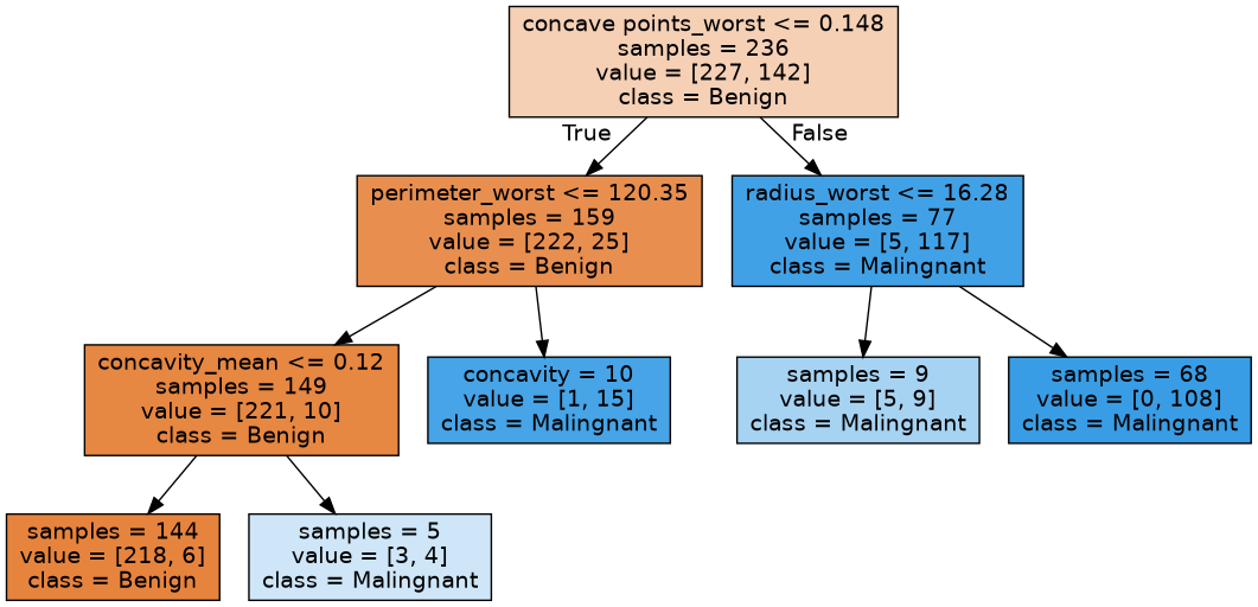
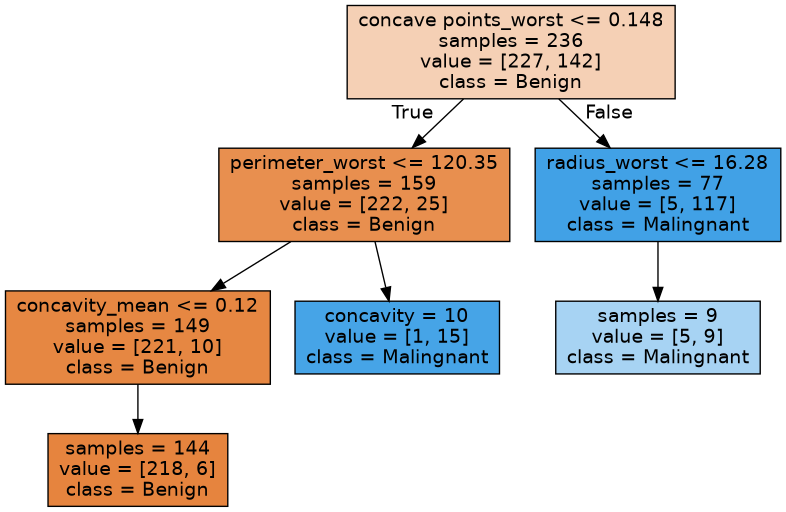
  digraph {
    node [color=black fontname=helvetica shape=box style=filled]
    edge [fontname=helvetica]
    n1 [fillcolor="#f5d0b5" label="concave points_worst <= 0.148\nsamples = 236\nvalue = [227, 142]\nclass = Benign"]
    n2 [fillcolor="#e88f4f" label="perimeter_worst <= 120.35\nsamples = 159\nvalue = [222, 25]\nclass = Benign"]
    n3 [fillcolor="#41a1e6" label="radius_worst <= 16.28\nsamples = 77\nvalue = [5, 117]\nclass = Malingnant"]
    n4 [fillcolor="#e68742" label="concavity_mean <= 0.12\nsamples = 149\nvalue = [221, 10]\nclass = Benign"]
    n5 [fillcolor="#46a4e7" label="concavity = 10\nvalue = [1, 15]\nclass = Malingnant"]
    n6 [fillcolor="#a7d3f3" label="samples = 9\nvalue = [5, 9]\nclass = Malingnant"]
-   n7 [fillcolor="#399de5" label="samples = 68\nvalue = [0, 108]\nclass = Malingnant"]
    n8 [fillcolor="#e6843e" label="samples = 144\nvalue = [218, 6]\nclass = Benign"]
-   n9 [fillcolor="#cee6f8" label="samples = 5\nvalue = [3, 4]\nclass = Malingnant"]
    n1 -> n2 [headlabel=True labelangle=45 labeldistance=2.5]
    n1 -> n3 [headlabel=False labelangle=-45 labeldistance=2.5]
    n2 -> n4
    n2 -> n5
    n3 -> n6
-   n3 -> n7
    n4 -> n8
-   n4 -> n9
  }
